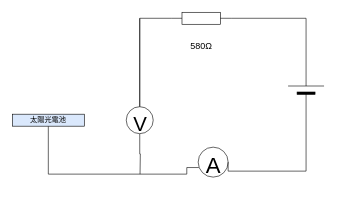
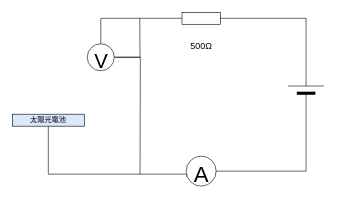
  <mxCell id="0" />
  <mxCell id="1" parent="0" />
  <mxCell id="2" style="edgeStyle=orthogonalEdgeStyle;rounded=0;orthogonalLoop=1;jettySize=auto;html=1;entryX=0.02;entryY=0.68;entryDx=0;entryDy=0;entryPerimeter=0;fontSize=32;endArrow=none;endFill=0;" edge="1" parent="1" source="3" target="7"><mxGeometry relative="1" as="geometry"><Array as="points"><mxPoint x="80" y="290" /><mxPoint x="311" y="290" /></Array></mxGeometry></mxCell>
  <mxCell id="3" value="太陽光電池" style="rounded=0;whiteSpace=wrap;html=1;fillColor=#dae8fc;" vertex="1" parent="1"><mxGeometry x="20" y="190" width="120" height="20" as="geometry" /></mxCell>
  <mxCell id="4" style="edgeStyle=orthogonalEdgeStyle;rounded=0;orthogonalLoop=1;jettySize=auto;html=1;fontSize=37;endArrow=none;endFill=0;" edge="1" parent="1" source="6"><mxGeometry relative="1" as="geometry"><mxPoint x="232.5" y="30" as="targetPoint" /></mxGeometry></mxCell>
  <mxCell id="5" style="edgeStyle=orthogonalEdgeStyle;rounded=0;orthogonalLoop=1;jettySize=auto;html=1;fontSize=37;endArrow=none;endFill=0;" edge="1" parent="1" source="6"><mxGeometry relative="1" as="geometry"><mxPoint x="233" y="290" as="targetPoint" /></mxGeometry></mxCell>
- <mxCell id="6" value="&lt;font style=&quot;font-size: 34px&quot;&gt;V&lt;/font&gt;" style="verticalLabelPosition=middle;shadow=0;dashed=0;align=center;html=1;verticalAlign=middle;strokeWidth=1;shape=ellipse;aspect=fixed;fontSize=50;" vertex="1" parent="1"><mxGeometry x="210" y="177.5" width="45" height="45" as="geometry" /></mxCell>
- <mxCell id="7" value="&lt;font style=&quot;font-size: 37px&quot;&gt;A&lt;/font&gt;" style="verticalLabelPosition=middle;shadow=0;dashed=0;align=center;html=1;verticalAlign=middle;strokeWidth=1;shape=ellipse;aspect=fixed;fontSize=50;" vertex="1" parent="1"><mxGeometry x="330" y="245" width="50" height="50" as="geometry" /></mxCell>
+ <mxCell id="6" value="&lt;font style=&quot;font-size: 34px&quot;&gt;V&lt;/font&gt;" style="verticalLabelPosition=middle;shadow=0;dashed=0;align=center;html=1;verticalAlign=middle;strokeWidth=1;shape=ellipse;aspect=fixed;fontSize=50;" vertex="1" parent="1"><mxGeometry x="145" y="72.5" width="45" height="45" as="geometry" /></mxCell>
+ <mxCell id="7" value="&lt;font style=&quot;font-size: 37px&quot;&gt;A&lt;/font&gt;" style="verticalLabelPosition=middle;shadow=0;dashed=0;align=center;html=1;verticalAlign=middle;strokeWidth=1;shape=ellipse;aspect=fixed;fontSize=50;" vertex="1" parent="1"><mxGeometry x="310" y="260" width="50" height="50" as="geometry" /></mxCell>
  <mxCell id="8" style="edgeStyle=orthogonalEdgeStyle;rounded=0;orthogonalLoop=1;jettySize=auto;html=1;fontSize=37;endArrow=none;endFill=0;" edge="1" parent="1" source="9" target="6"><mxGeometry relative="1" as="geometry" /></mxCell>
- <mxCell id="9" value="&lt;font style=&quot;font-size: 15px&quot;&gt;580Ω&lt;/font&gt;" style="pointerEvents=1;verticalLabelPosition=bottom;shadow=0;dashed=0;align=center;html=1;verticalAlign=top;shape=mxgraph.electrical.resistors.resistor_1;fontSize=37;" vertex="1" parent="1"><mxGeometry x="285" y="20" width="100" height="20" as="geometry" /></mxCell>
+ <mxCell id="9" value="&lt;font style=&quot;font-size: 15px&quot;&gt;500Ω&lt;/font&gt;" style="pointerEvents=1;verticalLabelPosition=bottom;shadow=0;dashed=0;align=center;html=1;verticalAlign=top;shape=mxgraph.electrical.resistors.resistor_1;fontSize=37;" vertex="1" parent="1"><mxGeometry x="285" y="20" width="100" height="20" as="geometry" /></mxCell>
  <mxCell id="10" style="edgeStyle=orthogonalEdgeStyle;rounded=0;orthogonalLoop=1;jettySize=auto;html=1;entryX=1;entryY=0.5;entryDx=0;entryDy=0;fontSize=37;endArrow=none;endFill=0;" edge="1" parent="1" source="12" target="7"><mxGeometry relative="1" as="geometry"><Array as="points"><mxPoint x="510" y="285" /></Array></mxGeometry></mxCell>
  <mxCell id="11" style="edgeStyle=orthogonalEdgeStyle;rounded=0;orthogonalLoop=1;jettySize=auto;html=1;entryX=1;entryY=0.5;entryDx=0;entryDy=0;entryPerimeter=0;fontSize=37;endArrow=none;endFill=0;" edge="1" parent="1" source="12" target="9"><mxGeometry relative="1" as="geometry"><Array as="points"><mxPoint x="510" y="30" /></Array></mxGeometry></mxCell>
  <mxCell id="12" value="" style="verticalLabelPosition=bottom;shadow=0;dashed=0;align=center;fillColor=#000000;html=1;verticalAlign=top;strokeWidth=1;shape=mxgraph.electrical.miscellaneous.monocell_battery;fontSize=37;rotation=-90;" vertex="1" parent="1"><mxGeometry x="460" y="118" width="100" height="60" as="geometry" /></mxCell>
